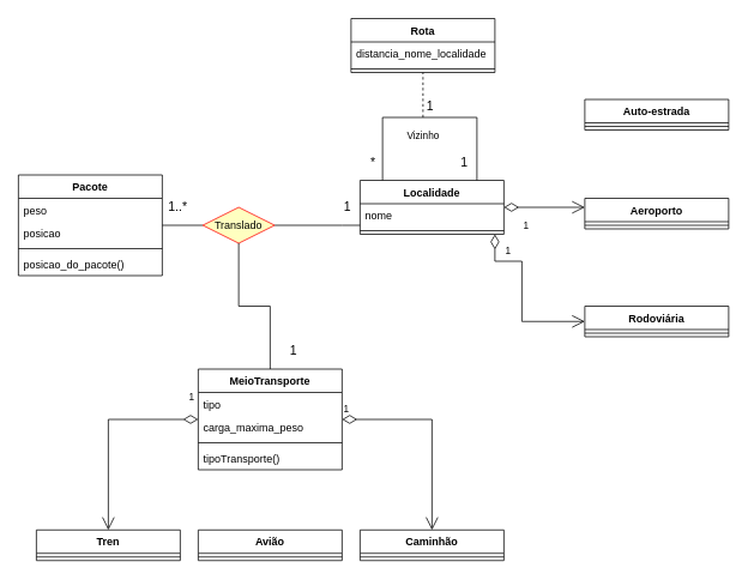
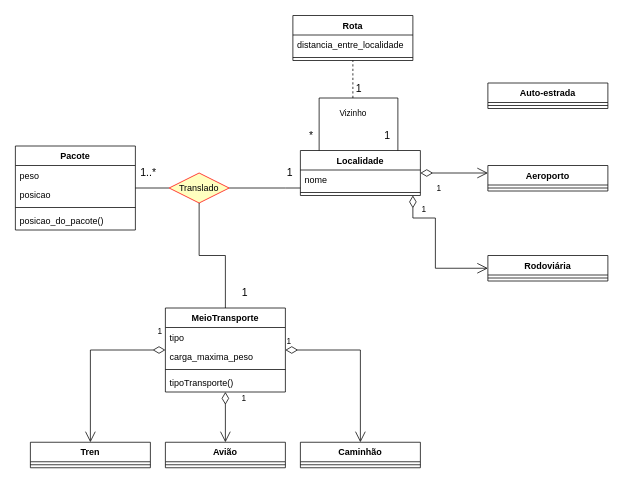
  <mxCell id="0" />
  <mxCell id="1" parent="0" />
  <mxCell id="2" value="Pacote" style="swimlane;fontStyle=1;align=center;verticalAlign=top;childLayout=stackLayout;horizontal=1;startSize=26;horizontalStack=0;resizeParent=1;resizeParentMax=0;resizeLast=0;collapsible=1;marginBottom=0;" parent="1" vertex="1"><mxGeometry x="20" y="194" width="160" height="112" as="geometry" /></mxCell>
  <mxCell id="3" value="peso" style="text;strokeColor=none;fillColor=none;align=left;verticalAlign=top;spacingLeft=4;spacingRight=4;overflow=hidden;rotatable=0;points=[[0,0.5],[1,0.5]];portConstraint=eastwest;" parent="2" vertex="1"><mxGeometry y="26" width="160" height="26" as="geometry" /></mxCell>
  <mxCell id="4" value="posicao" style="text;strokeColor=none;fillColor=none;align=left;verticalAlign=top;spacingLeft=4;spacingRight=4;overflow=hidden;rotatable=0;points=[[0,0.5],[1,0.5]];portConstraint=eastwest;" parent="2" vertex="1"><mxGeometry y="52" width="160" height="26" as="geometry" /></mxCell>
  <mxCell id="5" value="" style="line;strokeWidth=1;fillColor=none;align=left;verticalAlign=middle;spacingTop=-1;spacingLeft=3;spacingRight=3;rotatable=0;labelPosition=right;points=[];portConstraint=eastwest;" parent="2" vertex="1"><mxGeometry y="78" width="160" height="8" as="geometry" /></mxCell>
  <mxCell id="6" value="posicao_do_pacote()" style="text;strokeColor=none;fillColor=none;align=left;verticalAlign=top;spacingLeft=4;spacingRight=4;overflow=hidden;rotatable=0;points=[[0,0.5],[1,0.5]];portConstraint=eastwest;" parent="2" vertex="1"><mxGeometry y="86" width="160" height="26" as="geometry" /></mxCell>
  <mxCell id="7" value="Localidade" style="swimlane;fontStyle=1;align=center;verticalAlign=top;childLayout=stackLayout;horizontal=1;startSize=26;horizontalStack=0;resizeParent=1;resizeParentMax=0;resizeLast=0;collapsible=1;marginBottom=0;" parent="1" vertex="1"><mxGeometry x="400" y="200" width="160" height="60" as="geometry" /></mxCell>
  <mxCell id="8" value="nome" style="text;strokeColor=none;fillColor=none;align=left;verticalAlign=top;spacingLeft=4;spacingRight=4;overflow=hidden;rotatable=0;points=[[0,0.5],[1,0.5]];portConstraint=eastwest;" parent="7" vertex="1"><mxGeometry y="26" width="160" height="26" as="geometry" /></mxCell>
  <mxCell id="9" value="" style="line;strokeWidth=1;fillColor=none;align=left;verticalAlign=middle;spacingTop=-1;spacingLeft=3;spacingRight=3;rotatable=0;labelPosition=right;points=[];portConstraint=eastwest;" parent="7" vertex="1"><mxGeometry y="52" width="160" height="8" as="geometry" /></mxCell>
  <mxCell id="10" value="MeioTransporte" style="swimlane;fontStyle=1;align=center;verticalAlign=top;childLayout=stackLayout;horizontal=1;startSize=26;horizontalStack=0;resizeParent=1;resizeParentMax=0;resizeLast=0;collapsible=1;marginBottom=0;" parent="1" vertex="1"><mxGeometry x="220" y="410" width="160" height="112" as="geometry" /></mxCell>
  <mxCell id="11" value="tipo" style="text;strokeColor=none;fillColor=none;align=left;verticalAlign=top;spacingLeft=4;spacingRight=4;overflow=hidden;rotatable=0;points=[[0,0.5],[1,0.5]];portConstraint=eastwest;" parent="10" vertex="1"><mxGeometry y="26" width="160" height="26" as="geometry" /></mxCell>
  <mxCell id="12" value="carga_maxima_peso" style="text;strokeColor=none;fillColor=none;align=left;verticalAlign=top;spacingLeft=4;spacingRight=4;overflow=hidden;rotatable=0;points=[[0,0.5],[1,0.5]];portConstraint=eastwest;" parent="10" vertex="1"><mxGeometry y="52" width="160" height="26" as="geometry" /></mxCell>
  <mxCell id="13" value="" style="line;strokeWidth=1;fillColor=none;align=left;verticalAlign=middle;spacingTop=-1;spacingLeft=3;spacingRight=3;rotatable=0;labelPosition=right;points=[];portConstraint=eastwest;" parent="10" vertex="1"><mxGeometry y="78" width="160" height="8" as="geometry" /></mxCell>
  <mxCell id="14" value="tipoTransporte()" style="text;strokeColor=none;fillColor=none;align=left;verticalAlign=top;spacingLeft=4;spacingRight=4;overflow=hidden;rotatable=0;points=[[0,0.5],[1,0.5]];portConstraint=eastwest;" parent="10" vertex="1"><mxGeometry y="86" width="160" height="26" as="geometry" /></mxCell>
  <mxCell id="15" value="Tren" style="swimlane;fontStyle=1;align=center;verticalAlign=top;childLayout=stackLayout;horizontal=1;startSize=26;horizontalStack=0;resizeParent=1;resizeParentMax=0;resizeLast=0;collapsible=1;marginBottom=0;" parent="1" vertex="1"><mxGeometry x="40" y="589" width="160" height="34" as="geometry" /></mxCell>
  <mxCell id="16" value="" style="line;strokeWidth=1;fillColor=none;align=left;verticalAlign=middle;spacingTop=-1;spacingLeft=3;spacingRight=3;rotatable=0;labelPosition=right;points=[];portConstraint=eastwest;" parent="15" vertex="1"><mxGeometry y="26" width="160" height="8" as="geometry" /></mxCell>
  <mxCell id="17" value="Avião" style="swimlane;fontStyle=1;align=center;verticalAlign=top;childLayout=stackLayout;horizontal=1;startSize=26;horizontalStack=0;resizeParent=1;resizeParentMax=0;resizeLast=0;collapsible=1;marginBottom=0;" parent="1" vertex="1"><mxGeometry x="220" y="589" width="160" height="34" as="geometry" /></mxCell>
  <mxCell id="18" value="" style="line;strokeWidth=1;fillColor=none;align=left;verticalAlign=middle;spacingTop=-1;spacingLeft=3;spacingRight=3;rotatable=0;labelPosition=right;points=[];portConstraint=eastwest;" parent="17" vertex="1"><mxGeometry y="26" width="160" height="8" as="geometry" /></mxCell>
  <mxCell id="19" value="Caminhão" style="swimlane;fontStyle=1;align=center;verticalAlign=top;childLayout=stackLayout;horizontal=1;startSize=26;horizontalStack=0;resizeParent=1;resizeParentMax=0;resizeLast=0;collapsible=1;marginBottom=0;" parent="1" vertex="1"><mxGeometry x="400" y="589" width="160" height="34" as="geometry" /></mxCell>
  <mxCell id="20" value="" style="line;strokeWidth=1;fillColor=none;align=left;verticalAlign=middle;spacingTop=-1;spacingLeft=3;spacingRight=3;rotatable=0;labelPosition=right;points=[];portConstraint=eastwest;" parent="19" vertex="1"><mxGeometry y="26" width="160" height="8" as="geometry" /></mxCell>
  <mxCell id="21" value="1" style="endArrow=open;html=1;endSize=12;startArrow=diamondThin;startSize=14;startFill=0;edgeStyle=orthogonalEdgeStyle;align=left;verticalAlign=bottom;rounded=0;" parent="1" source="10" target="19" edge="1"><mxGeometry x="-1" y="3" relative="1" as="geometry"><mxPoint x="240" y="640" as="sourcePoint" /><mxPoint x="400" y="640" as="targetPoint" /></mxGeometry></mxCell>
  <mxCell id="22" value="1" style="endArrow=open;html=1;endSize=12;startArrow=diamondThin;startSize=14;startFill=0;edgeStyle=orthogonalEdgeStyle;align=left;verticalAlign=bottom;rounded=0;" parent="1" source="10" target="15" edge="1"><mxGeometry x="-0.896" y="-16" relative="1" as="geometry"><mxPoint x="240" y="640" as="sourcePoint" /><mxPoint x="400" y="640" as="targetPoint" /><mxPoint as="offset" /></mxGeometry></mxCell>
+ <mxCell id="23" value="1" style="endArrow=open;html=1;endSize=12;startArrow=diamondThin;startSize=14;startFill=0;edgeStyle=orthogonalEdgeStyle;align=left;verticalAlign=bottom;rounded=0;" parent="1" source="10" target="17" edge="1"><mxGeometry x="-0.463" y="20" relative="1" as="geometry"><mxPoint x="240" y="640" as="sourcePoint" /><mxPoint x="400" y="640" as="targetPoint" /><mxPoint as="offset" /></mxGeometry></mxCell>
  <mxCell id="24" value="Rodoviária" style="swimlane;fontStyle=1;align=center;verticalAlign=top;childLayout=stackLayout;horizontal=1;startSize=26;horizontalStack=0;resizeParent=1;resizeParentMax=0;resizeLast=0;collapsible=1;marginBottom=0;" parent="1" vertex="1"><mxGeometry x="650" y="340" width="160" height="34" as="geometry" /></mxCell>
  <mxCell id="25" value="" style="line;strokeWidth=1;fillColor=none;align=left;verticalAlign=middle;spacingTop=-1;spacingLeft=3;spacingRight=3;rotatable=0;labelPosition=right;points=[];portConstraint=eastwest;" parent="24" vertex="1"><mxGeometry y="26" width="160" height="8" as="geometry" /></mxCell>
  <mxCell id="26" value="Aeroporto" style="swimlane;fontStyle=1;align=center;verticalAlign=top;childLayout=stackLayout;horizontal=1;startSize=26;horizontalStack=0;resizeParent=1;resizeParentMax=0;resizeLast=0;collapsible=1;marginBottom=0;" parent="1" vertex="1"><mxGeometry x="650" y="220" width="160" height="34" as="geometry" /></mxCell>
  <mxCell id="27" value="" style="line;strokeWidth=1;fillColor=none;align=left;verticalAlign=middle;spacingTop=-1;spacingLeft=3;spacingRight=3;rotatable=0;labelPosition=right;points=[];portConstraint=eastwest;" parent="26" vertex="1"><mxGeometry y="26" width="160" height="8" as="geometry" /></mxCell>
  <mxCell id="28" value="Auto-estrada" style="swimlane;fontStyle=1;align=center;verticalAlign=top;childLayout=stackLayout;horizontal=1;startSize=26;horizontalStack=0;resizeParent=1;resizeParentMax=0;resizeLast=0;collapsible=1;marginBottom=0;" parent="1" vertex="1"><mxGeometry x="650" y="110" width="160" height="34" as="geometry" /></mxCell>
  <mxCell id="29" value="" style="line;strokeWidth=1;fillColor=none;align=left;verticalAlign=middle;spacingTop=-1;spacingLeft=3;spacingRight=3;rotatable=0;labelPosition=right;points=[];portConstraint=eastwest;" parent="28" vertex="1"><mxGeometry y="26" width="160" height="8" as="geometry" /></mxCell>
  <mxCell id="30" value="Translado" style="rhombus;whiteSpace=wrap;html=1;fillColor=#ffffc0;strokeColor=#ff0000;" parent="1" vertex="1"><mxGeometry x="225" y="230" width="80" height="40" as="geometry" /></mxCell>
  <mxCell id="31" value="" style="endArrow=none;html=1;edgeStyle=orthogonalEdgeStyle;rounded=0;" parent="1" source="30" target="10" edge="1"><mxGeometry relative="1" as="geometry"><mxPoint x="240" y="330" as="sourcePoint" /><mxPoint x="320" y="390" as="targetPoint" /></mxGeometry></mxCell>
  <mxCell id="32" value="&lt;font style=&quot;font-size: 14px;&quot;&gt;1&lt;/font&gt;" style="edgeLabel;resizable=0;html=1;align=right;verticalAlign=bottom;" parent="31" connectable="0" vertex="1"><mxGeometry x="1" relative="1" as="geometry"><mxPoint x="30" y="-10" as="offset" /></mxGeometry></mxCell>
  <mxCell id="33" value="" style="endArrow=none;html=1;edgeStyle=orthogonalEdgeStyle;rounded=0;exitX=0;exitY=0.5;exitDx=0;exitDy=0;" parent="1" source="30" target="2" edge="1"><mxGeometry relative="1" as="geometry"><mxPoint x="230" y="460" as="sourcePoint" /><mxPoint x="190" y="240" as="targetPoint" /></mxGeometry></mxCell>
  <mxCell id="34" value="&lt;font style=&quot;font-size: 14px;&quot;&gt;1..*&lt;/font&gt;" style="edgeLabel;resizable=0;html=1;align=right;verticalAlign=bottom;" parent="33" connectable="0" vertex="1"><mxGeometry x="1" relative="1" as="geometry"><mxPoint x="28" y="-10" as="offset" /></mxGeometry></mxCell>
  <mxCell id="35" value="" style="endArrow=none;html=1;edgeStyle=orthogonalEdgeStyle;rounded=0;exitX=1;exitY=0.5;exitDx=0;exitDy=0;" parent="1" source="30" target="7" edge="1"><mxGeometry relative="1" as="geometry"><mxPoint x="230" y="460" as="sourcePoint" /><mxPoint x="380" y="260" as="targetPoint" /><Array as="points"><mxPoint x="380" y="250" /><mxPoint x="380" y="250" /></Array></mxGeometry></mxCell>
  <mxCell id="36" value="&lt;font style=&quot;font-size: 14px;&quot;&gt;1&lt;/font&gt;" style="edgeLabel;resizable=0;html=1;align=right;verticalAlign=bottom;" parent="35" connectable="0" vertex="1"><mxGeometry x="1" relative="1" as="geometry"><mxPoint x="-10" y="-11" as="offset" /></mxGeometry></mxCell>
  <mxCell id="37" value="1" style="endArrow=open;html=1;endSize=12;startArrow=diamondThin;startSize=14;startFill=0;edgeStyle=orthogonalEdgeStyle;align=left;verticalAlign=bottom;rounded=0;" edge="1" parent="1" source="7" target="26"><mxGeometry x="-0.556" y="-30" relative="1" as="geometry"><mxPoint x="450" y="120" as="sourcePoint" /><mxPoint x="610" y="120" as="targetPoint" /><Array as="points"><mxPoint x="730" y="246" /></Array><mxPoint as="offset" /></mxGeometry></mxCell>
  <mxCell id="38" value="1" style="endArrow=open;html=1;endSize=12;startArrow=diamondThin;startSize=14;startFill=0;edgeStyle=orthogonalEdgeStyle;align=left;verticalAlign=bottom;rounded=0;" edge="1" parent="1" source="7" target="24"><mxGeometry x="-0.72" y="10" relative="1" as="geometry"><mxPoint x="450" y="420" as="sourcePoint" /><mxPoint x="610" y="420" as="targetPoint" /><Array as="points"><mxPoint x="550" y="290" /><mxPoint x="580" y="290" /><mxPoint x="580" y="357" /><mxPoint x="730" y="357" /></Array><mxPoint as="offset" /></mxGeometry></mxCell>
  <mxCell id="39" value="Vizinho" style="endArrow=none;html=1;edgeStyle=orthogonalEdgeStyle;rounded=0;" edge="1" parent="1" source="7" target="7"><mxGeometry x="-0.061" y="-20" relative="1" as="geometry"><mxPoint x="450" y="120" as="sourcePoint" /><mxPoint x="610" y="190" as="targetPoint" /><Array as="points"><mxPoint x="425" y="130" /><mxPoint x="530" y="130" /></Array><mxPoint as="offset" /></mxGeometry></mxCell>
  <mxCell id="40" value="&lt;font style=&quot;font-size: 14px;&quot;&gt;*&lt;/font&gt;" style="edgeLabel;resizable=0;html=1;align=left;verticalAlign=bottom;" connectable="0" vertex="1" parent="39"><mxGeometry x="-1" relative="1" as="geometry"><mxPoint x="-15" y="-10" as="offset" /></mxGeometry></mxCell>
  <mxCell id="41" value="&lt;font style=&quot;font-size: 14px;&quot;&gt;1&lt;/font&gt;" style="edgeLabel;resizable=0;html=1;align=right;verticalAlign=bottom;rotation=0;" connectable="0" vertex="1" parent="39"><mxGeometry x="1" relative="1" as="geometry"><mxPoint x="-10" y="-10" as="offset" /></mxGeometry></mxCell>
  <mxCell id="42" value="Rota" style="swimlane;fontStyle=1;align=center;verticalAlign=top;childLayout=stackLayout;horizontal=1;startSize=26;horizontalStack=0;resizeParent=1;resizeParentMax=0;resizeLast=0;collapsible=1;marginBottom=0;" vertex="1" parent="1"><mxGeometry x="390" y="20" width="160" height="60" as="geometry" /></mxCell>
- <mxCell id="43" value="distancia_nome_localidade" style="text;strokeColor=none;fillColor=none;align=left;verticalAlign=top;spacingLeft=4;spacingRight=4;overflow=hidden;rotatable=0;points=[[0,0.5],[1,0.5]];portConstraint=eastwest;" vertex="1" parent="42"><mxGeometry y="26" width="160" height="26" as="geometry" /></mxCell>
+ <mxCell id="43" value="distancia_entre_localidade" style="text;strokeColor=none;fillColor=none;align=left;verticalAlign=top;spacingLeft=4;spacingRight=4;overflow=hidden;rotatable=0;points=[[0,0.5],[1,0.5]];portConstraint=eastwest;" vertex="1" parent="42"><mxGeometry y="26" width="160" height="26" as="geometry" /></mxCell>
  <mxCell id="44" value="" style="line;strokeWidth=1;fillColor=none;align=left;verticalAlign=middle;spacingTop=-1;spacingLeft=3;spacingRight=3;rotatable=0;labelPosition=right;points=[];portConstraint=eastwest;" vertex="1" parent="42"><mxGeometry y="52" width="160" height="8" as="geometry" /></mxCell>
  <mxCell id="45" value="" style="endArrow=none;dashed=1;html=1;rounded=0;fontSize=14;" edge="1" parent="1" target="42"><mxGeometry width="50" height="50" relative="1" as="geometry"><mxPoint x="470" y="130" as="sourcePoint" /><mxPoint x="540" y="0" as="targetPoint" /></mxGeometry></mxCell>
  <mxCell id="46" value="&lt;font style=&quot;font-size: 14px;&quot;&gt;1&lt;/font&gt;" style="edgeLabel;resizable=0;html=1;align=right;verticalAlign=bottom;rotation=0;" connectable="0" vertex="1" parent="1"><mxGeometry x="530" y="200" as="geometry"><mxPoint x="-48" y="-73" as="offset" /></mxGeometry></mxCell>
